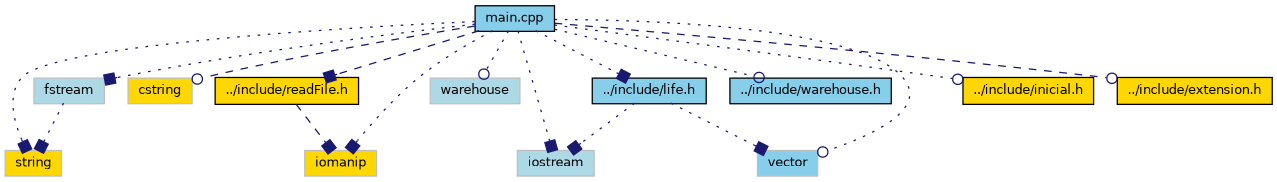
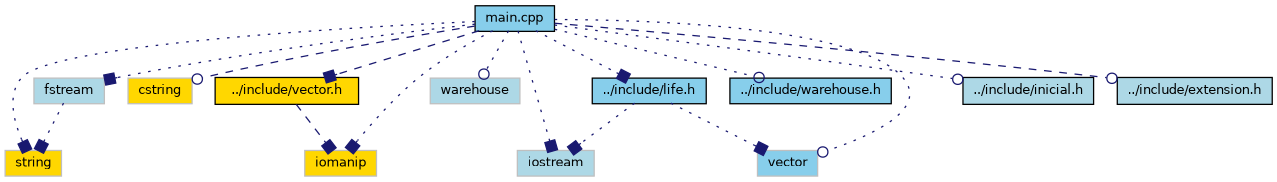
  digraph {
    node [color=grey75 fillcolor=gold fontname=Helvetica fontsize=10 shape=record style=filled]
    edge [arrowhead=box color=midnightblue fontname=Helvetica fontsize=10 labelfontname=Helvetica labelfontsize=10 style=dotted]
    n1 [color=black fillcolor=skyblue fontcolor=black height=0.2 label="main.cpp" width=0.4]
    n2 [fillcolor=lightblue height=0.2 label=iostream width=0.4]
    n3 [fillcolor=lightblue height=0.2 label=fstream width=0.4]
    n4 [height=0.2 label=cstring width=0.4]
    n5 [height=0.2 label=iomanip width=0.4]
    n6 [height=0.2 label=string width=0.4]
    n7 [fillcolor=lightblue height=0.2 label=warehouse width=0.4]
    n8 [fillcolor=skyblue height=0.2 label=vector width=0.4]
    n9 [color=black fillcolor=skyblue height=0.2 label="../include/life.h" width=0.4]
    n10 [color=black fillcolor=skyblue height=0.2 label="../include/warehouse.h" width=0.4]
-   n11 [color=black height=0.2 label="../include/readFile.h" width=0.4]
-   n12 [color=black height=0.2 label="../include/inicial.h" width=0.4]
-   n13 [color=black height=0.2 label="../include/extension.h" width=0.4]
+   n11 [color=black height=0.2 label="../include/vector.h" width=0.4]
+   n12 [color=black fillcolor=lightblue height=0.2 label="../include/inicial.h" width=0.4]
+   n13 [color=black fillcolor=lightblue height=0.2 label="../include/extension.h" width=0.4]
    n1 -> n2
    n1 -> n3
    n1 -> n4 [arrowhead=odot style=dashed]
    n1 -> n5
    n1 -> n6
    n1 -> n7 [arrowhead=odot]
    n1 -> n8 [arrowhead=odot]
    n1 -> n9
    n1 -> n10 [arrowhead=odot]
    n1 -> n11 [style=dashed]
    n1 -> n12 [arrowhead=odot]
    n1 -> n13 [arrowhead=odot style=dashed]
    n3 -> n6
    n9 -> n2
    n9 -> n8
    n11 -> n5 [style=dashed]
  }
